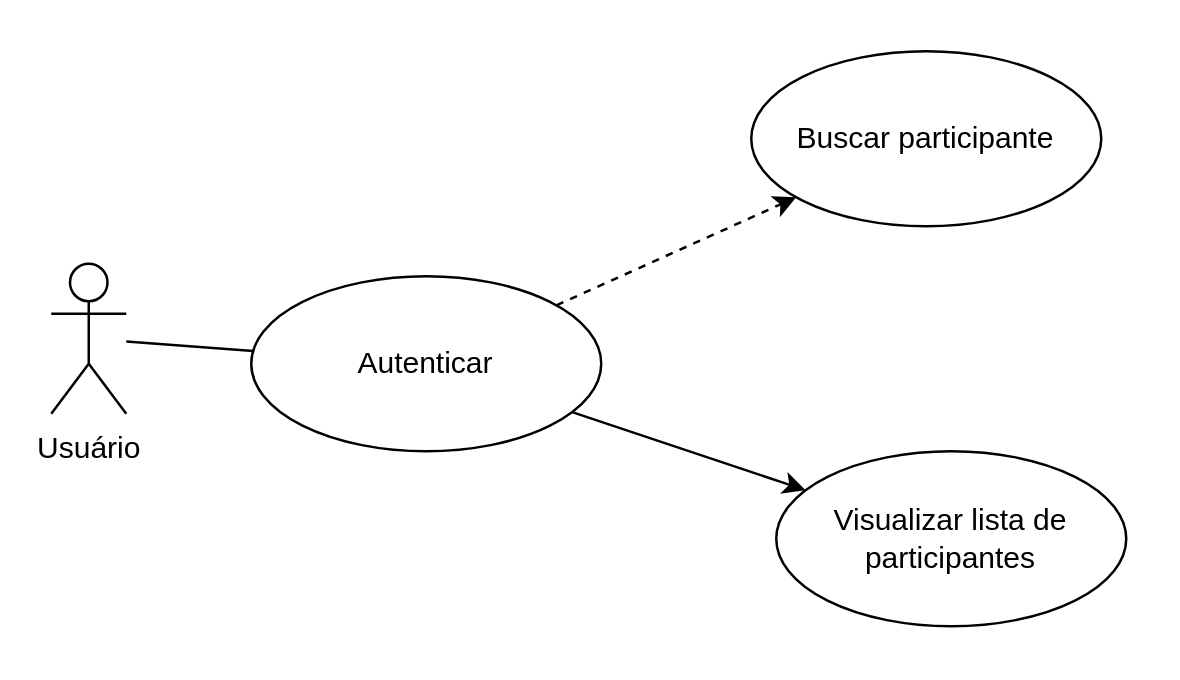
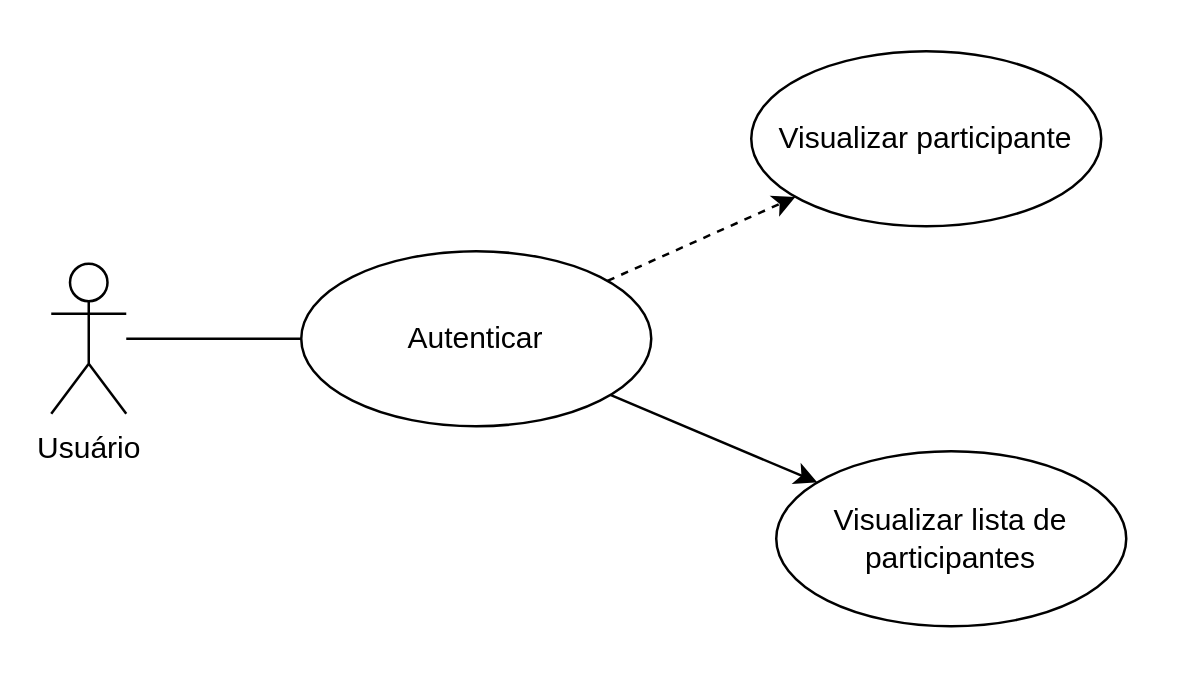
  <mxCell id="0" />
  <mxCell id="1" parent="0" />
  <mxCell id="2" style="edgeStyle=none;html=1;dashed=1;" parent="1" source="4" target="8" edge="1"><mxGeometry relative="1" as="geometry" /></mxCell>
  <mxCell id="3" style="edgeStyle=none;html=1;" parent="1" source="4" target="7" edge="1"><mxGeometry relative="1" as="geometry" /></mxCell>
- <mxCell id="4" value="Autenticar" style="ellipse;whiteSpace=wrap;html=1;" parent="1" vertex="1"><mxGeometry x="100" y="110" width="140" height="70" as="geometry" /></mxCell>
+ <mxCell id="4" value="Autenticar" style="ellipse;whiteSpace=wrap;html=1;" parent="1" vertex="1"><mxGeometry x="120" y="100" width="140" height="70" as="geometry" /></mxCell>
  <mxCell id="5" style="edgeStyle=none;html=1;endArrow=none;endFill=0;" edge="1" parent="1" source="6" target="4"><mxGeometry relative="1" as="geometry" /></mxCell>
  <mxCell id="6" value="Usuário" style="shape=umlActor;verticalLabelPosition=bottom;verticalAlign=top;html=1;" parent="1" vertex="1"><mxGeometry y="105" width="30" height="60" as="geometry" x="20" /></mxCell>
  <mxCell id="7" value="Visualizar lista de participantes" style="ellipse;whiteSpace=wrap;html=1;" parent="1" vertex="1"><mxGeometry x="310" y="180" width="140" height="70" as="geometry" /></mxCell>
- <mxCell id="8" value="Buscar participante" style="ellipse;whiteSpace=wrap;html=1;" parent="1" vertex="1"><mxGeometry x="300" y="20" width="140" height="70" as="geometry" /></mxCell>
+ <mxCell id="8" value="Visualizar participante" style="ellipse;whiteSpace=wrap;html=1;" parent="1" vertex="1"><mxGeometry x="300" y="20" width="140" height="70" as="geometry" /></mxCell>
